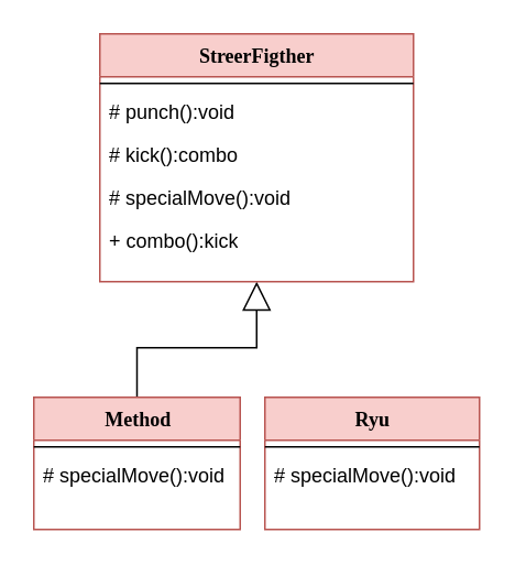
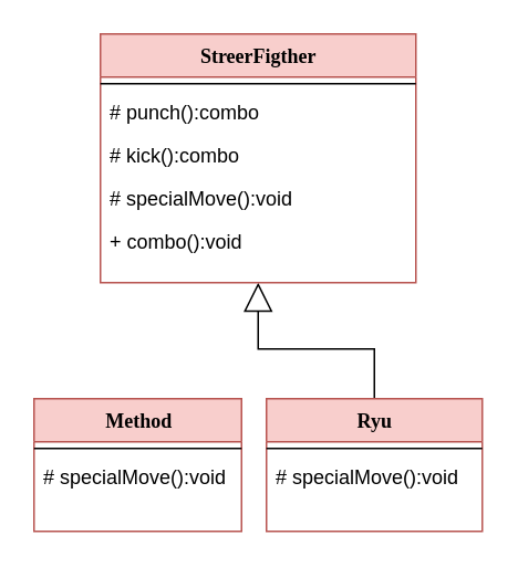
  <mxCell id="0" />
  <mxCell id="1" parent="0" />
- <mxCell id="2" style="edgeStyle=orthogonalEdgeStyle;rounded=0;orthogonalLoop=1;jettySize=auto;html=1;exitX=0.5;exitY=1;exitDx=0;exitDy=0;startArrow=block;startFill=0;startSize=15;endArrow=none;endFill=0;" edge="1" parent="1" source="4" target="10"><mxGeometry relative="1" as="geometry" /></mxCell>
+ <mxCell id="3" style="edgeStyle=orthogonalEdgeStyle;rounded=0;orthogonalLoop=1;jettySize=auto;html=1;exitX=0.5;exitY=1;exitDx=0;exitDy=0;entryX=0.5;entryY=0;entryDx=0;entryDy=0;startArrow=block;startFill=0;startSize=15;endArrow=none;endFill=0;" edge="1" parent="1" source="4" target="13"><mxGeometry relative="1" as="geometry" /></mxCell>
  <mxCell id="4" value="StreerFigther" style="swimlane;html=1;fontStyle=1;align=center;verticalAlign=top;childLayout=stackLayout;horizontal=1;startSize=26;horizontalStack=0;resizeParent=1;resizeLast=0;collapsible=1;marginBottom=0;swimlaneFillColor=#ffffff;rounded=0;shadow=0;comic=0;labelBackgroundColor=none;strokeWidth=1;fillColor=#f8cecc;fontFamily=Verdana;fontSize=12;strokeColor=#b85450;" vertex="1" parent="1"><mxGeometry x="60" y="20" width="190" height="150" as="geometry" /></mxCell>
  <mxCell id="5" value="" style="line;html=1;strokeWidth=1;fillColor=none;align=left;verticalAlign=middle;spacingTop=-1;spacingLeft=3;spacingRight=3;rotatable=0;labelPosition=right;points=[];portConstraint=eastwest;" vertex="1" parent="4"><mxGeometry y="26" width="190" height="8" as="geometry" /></mxCell>
- <mxCell id="6" value="# punch():void" style="text;html=1;strokeColor=none;fillColor=none;align=left;verticalAlign=top;spacingLeft=4;spacingRight=4;whiteSpace=wrap;overflow=hidden;rotatable=0;points=[[0,0.5],[1,0.5]];portConstraint=eastwest;" vertex="1" parent="4"><mxGeometry y="34" width="190" height="26" as="geometry" /></mxCell>
+ <mxCell id="6" value="# punch():combo" style="text;html=1;strokeColor=none;fillColor=none;align=left;verticalAlign=top;spacingLeft=4;spacingRight=4;whiteSpace=wrap;overflow=hidden;rotatable=0;points=[[0,0.5],[1,0.5]];portConstraint=eastwest;" vertex="1" parent="4"><mxGeometry y="34" width="190" height="26" as="geometry" /></mxCell>
  <mxCell id="7" value="# kick():combo" style="text;html=1;strokeColor=none;fillColor=none;align=left;verticalAlign=top;spacingLeft=4;spacingRight=4;whiteSpace=wrap;overflow=hidden;rotatable=0;points=[[0,0.5],[1,0.5]];portConstraint=eastwest;" vertex="1" parent="4"><mxGeometry y="60" width="190" height="26" as="geometry" /></mxCell>
  <mxCell id="8" value="# specialMove():void" style="text;html=1;strokeColor=none;fillColor=none;align=left;verticalAlign=top;spacingLeft=4;spacingRight=4;whiteSpace=wrap;overflow=hidden;rotatable=0;points=[[0,0.5],[1,0.5]];portConstraint=eastwest;" vertex="1" parent="4"><mxGeometry y="86" width="190" height="26" as="geometry" /></mxCell>
- <mxCell id="9" value="+ combo():kick" style="text;html=1;strokeColor=none;fillColor=none;align=left;verticalAlign=top;spacingLeft=4;spacingRight=4;whiteSpace=wrap;overflow=hidden;rotatable=0;points=[[0,0.5],[1,0.5]];portConstraint=eastwest;" vertex="1" parent="4"><mxGeometry y="112" width="190" height="26" as="geometry" /></mxCell>
+ <mxCell id="9" value="+ combo():void" style="text;html=1;strokeColor=none;fillColor=none;align=left;verticalAlign=top;spacingLeft=4;spacingRight=4;whiteSpace=wrap;overflow=hidden;rotatable=0;points=[[0,0.5],[1,0.5]];portConstraint=eastwest;" vertex="1" parent="4"><mxGeometry y="112" width="190" height="26" as="geometry" /></mxCell>
  <mxCell id="10" value="Method" style="swimlane;html=1;fontStyle=1;align=center;verticalAlign=top;childLayout=stackLayout;horizontal=1;startSize=26;horizontalStack=0;resizeParent=1;resizeLast=0;collapsible=1;marginBottom=0;swimlaneFillColor=#ffffff;rounded=0;shadow=0;comic=0;labelBackgroundColor=none;strokeWidth=1;fillColor=#f8cecc;fontFamily=Verdana;fontSize=12;strokeColor=#b85450;" vertex="1" parent="1"><mxGeometry x="20" y="240" width="125" height="80" as="geometry" /></mxCell>
  <mxCell id="11" value="" style="line;html=1;strokeWidth=1;fillColor=none;align=left;verticalAlign=middle;spacingTop=-1;spacingLeft=3;spacingRight=3;rotatable=0;labelPosition=right;points=[];portConstraint=eastwest;" vertex="1" parent="10"><mxGeometry y="26" width="125" height="8" as="geometry" /></mxCell>
  <mxCell id="12" value="# specialMove():void" style="text;html=1;strokeColor=none;fillColor=none;align=left;verticalAlign=top;spacingLeft=4;spacingRight=4;whiteSpace=wrap;overflow=hidden;rotatable=0;points=[[0,0.5],[1,0.5]];portConstraint=eastwest;" vertex="1" parent="10"><mxGeometry y="34" width="125" height="26" as="geometry" /></mxCell>
  <mxCell id="13" value="Ryu" style="swimlane;html=1;fontStyle=1;align=center;verticalAlign=top;childLayout=stackLayout;horizontal=1;startSize=26;horizontalStack=0;resizeParent=1;resizeLast=0;collapsible=1;marginBottom=0;swimlaneFillColor=#ffffff;rounded=0;shadow=0;comic=0;labelBackgroundColor=none;strokeWidth=1;fillColor=#f8cecc;fontFamily=Verdana;fontSize=12;strokeColor=#b85450;" vertex="1" parent="1"><mxGeometry x="160" y="240" width="130" height="80" as="geometry" /></mxCell>
  <mxCell id="14" value="" style="line;html=1;strokeWidth=1;fillColor=none;align=left;verticalAlign=middle;spacingTop=-1;spacingLeft=3;spacingRight=3;rotatable=0;labelPosition=right;points=[];portConstraint=eastwest;" vertex="1" parent="13"><mxGeometry y="26" width="130" height="8" as="geometry" /></mxCell>
  <mxCell id="15" value="# specialMove():void" style="text;html=1;strokeColor=none;fillColor=none;align=left;verticalAlign=top;spacingLeft=4;spacingRight=4;whiteSpace=wrap;overflow=hidden;rotatable=0;points=[[0,0.5],[1,0.5]];portConstraint=eastwest;" vertex="1" parent="13"><mxGeometry y="34" width="130" height="26" as="geometry" /></mxCell>
